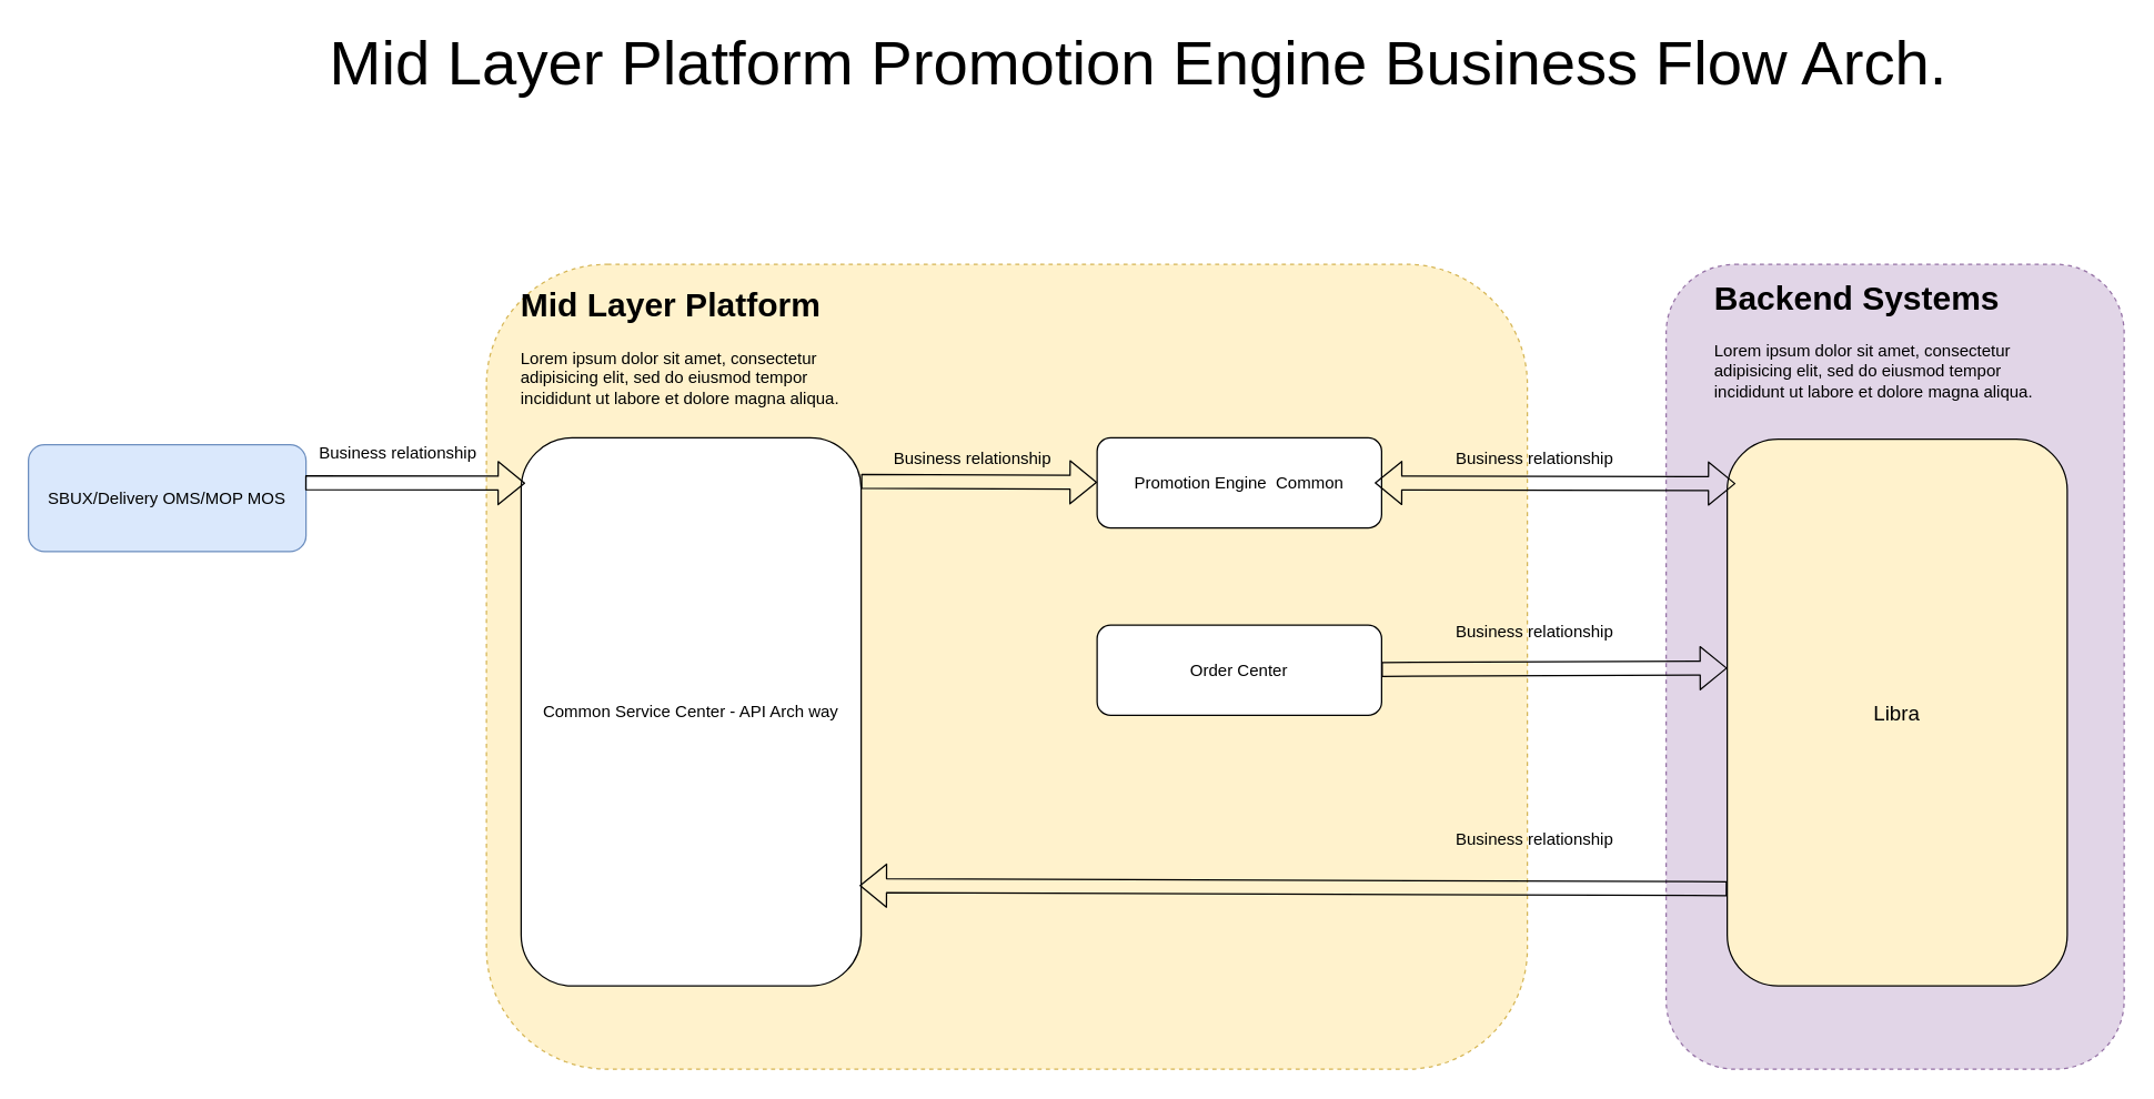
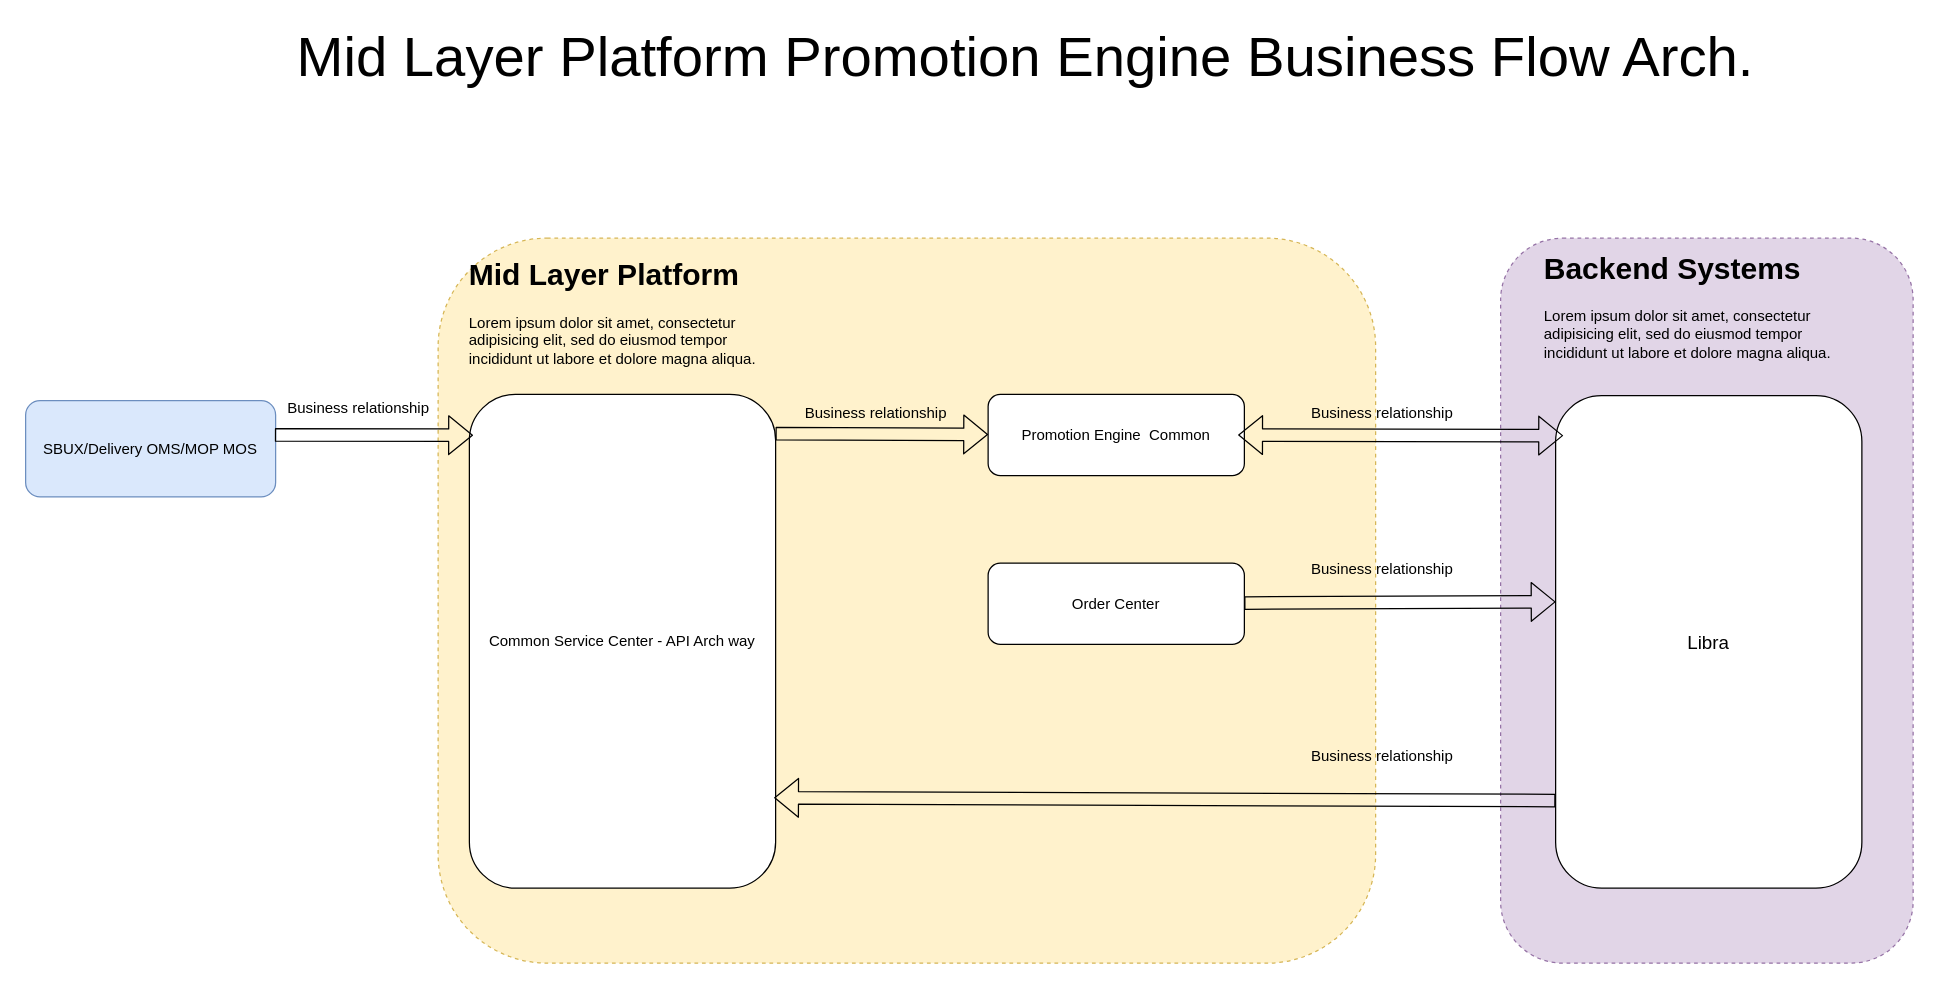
  <mxCell id="0" />
  <mxCell id="1" parent="0" />
  <mxCell id="2" value="SBUX/Delivery OMS/MOP MOS" parent="1" vertex="1" style="rounded=1;whiteSpace=wrap;html=1;fillColor=#dae8fc;strokeColor=#6c8ebf;"><mxGeometry as="geometry" height="77" width="200" y="320" x="20" /></mxCell>
  <mxCell id="3" value="" parent="1" vertex="1" style="rounded=1;whiteSpace=wrap;html=1;dashed=1;fillColor=#fff2cc;strokeColor=#d6b656;"><mxGeometry as="geometry" height="580" width="750" y="190" x="350" /></mxCell>
  <mxCell id="4" value="&lt;h1&gt;Mid Layer Platform&lt;/h1&gt;&lt;p&gt;Lorem ipsum dolor sit amet, consectetur adipisicing elit, sed do eiusmod tempor incididunt ut labore et dolore magna aliqua.&lt;/p&gt;" parent="1" vertex="1" style="text;html=1;strokeColor=none;fillColor=none;spacing=5;spacingTop=-20;whiteSpace=wrap;overflow=hidden;rounded=0;dashed=1;"><mxGeometry as="geometry" height="120" width="250" y="200" x="370" /></mxCell>
  <mxCell id="5" value="Common Service Center - API Arch way" parent="1" vertex="1" style="rounded=1;whiteSpace=wrap;html=1;"><mxGeometry as="geometry" height="395" width="245" y="315" x="375" /></mxCell>
  <mxCell id="6" value="Promotion Engine&amp;nbsp; Common " parent="1" vertex="1" style="rounded=1;whiteSpace=wrap;html=1;"><mxGeometry as="geometry" height="65" width="205" y="315" x="790" /></mxCell>
  <mxCell id="7" value="Order Center " parent="1" vertex="1" style="rounded=1;whiteSpace=wrap;html=1;"><mxGeometry as="geometry" height="65" width="205" y="450" x="790" /></mxCell>
  <mxCell id="8" value="" parent="1" vertex="1" style="rounded=1;whiteSpace=wrap;html=1;dashed=1;fillColor=#e1d5e7;strokeColor=#9673a6;"><mxGeometry as="geometry" height="580" width="330" y="190" x="1200" /></mxCell>
  <mxCell id="9" value="&lt;h1&gt;Backend Systems&lt;/h1&gt;&lt;p&gt;Lorem ipsum dolor sit amet, consectetur adipisicing elit, sed do eiusmod tempor incididunt ut labore et dolore magna aliqua.&lt;/p&gt;" parent="1" vertex="1" style="text;html=1;strokeColor=none;fillColor=none;spacing=5;spacingTop=-20;whiteSpace=wrap;overflow=hidden;rounded=0;dashed=1;"><mxGeometry as="geometry" height="120" width="250" y="195" x="1230" /></mxCell>
- <mxCell id="10" value="&lt;font style=&quot;font-size: 15px&quot;&gt;Libra&lt;/font&gt;" parent="1" vertex="1" style="rounded=1;whiteSpace=wrap;html=1;fillColor=#fff2cc;"><mxGeometry as="geometry" height="394" width="245" y="316" x="1244" /></mxCell>
+ <mxCell id="10" value="&lt;font style=&quot;font-size: 15px&quot;&gt;Libra&lt;/font&gt;" parent="1" vertex="1" style="rounded=1;whiteSpace=wrap;html=1;"><mxGeometry as="geometry" height="394" width="245" y="316" x="1244" /></mxCell>
  <mxCell id="11" value="Mid Layer Platform Promotion Engine Business Flow Arch." parent="1" vertex="1" style="text;html=1;strokeColor=none;fillColor=none;align=center;verticalAlign=middle;whiteSpace=wrap;rounded=0;fontSize=45;"><mxGeometry as="geometry" height="50" width="1180" y="20" x="230" /></mxCell>
  <mxCell id="12" value="" parent="1" style="shape=flexArrow;endArrow=classic;html=1;fontSize=45;exitX=0.997;exitY=0.629;exitDx=0;exitDy=0;exitPerimeter=0;entryX=0.012;entryY=0.136;entryDx=0;entryDy=0;entryPerimeter=0;" edge="1"><mxGeometry as="geometry" height="50" width="50" relative="1"><mxPoint as="sourcePoint" y="347.433" x="219.4" /><mxPoint as="targetPoint" y="347.72" x="377.94" /></mxGeometry></mxCell>
  <mxCell id="13" value="" parent="1" style="shape=flexArrow;endArrow=classic;html=1;fontSize=45;exitX=0.997;exitY=0.629;exitDx=0;exitDy=0;exitPerimeter=0;" target="6" edge="1"><mxGeometry as="geometry" height="50" width="50" relative="1"><mxPoint as="sourcePoint" y="346.433" x="619.9" /><mxPoint as="targetPoint" y="347" x="750" /></mxGeometry></mxCell>
  <mxCell id="14" value="" parent="1" style="shape=flexArrow;endArrow=classic;startArrow=classic;html=1;fontSize=45;" edge="1"><mxGeometry as="geometry" height="50" width="50" relative="1"><mxPoint as="sourcePoint" y="347.5" x="990" /><mxPoint as="targetPoint" y="348" x="1250" /></mxGeometry></mxCell>
  <mxCell id="15" value="Business relationship" parent="1" vertex="1" style="text;strokeColor=none;fillColor=none;html=1;fontSize=12;fontStyle=0;verticalAlign=middle;align=center;"><mxGeometry as="geometry" height="30" width="130" y="315" x="1040" /></mxCell>
  <mxCell id="16" value="Business relationship" parent="1" vertex="1" style="text;strokeColor=none;fillColor=none;html=1;fontSize=12;fontStyle=0;verticalAlign=middle;align=center;"><mxGeometry as="geometry" height="30" width="130" y="311" x="221" /></mxCell>
  <mxCell id="17" value="Business relationship" parent="1" vertex="1" style="text;strokeColor=none;fillColor=none;html=1;fontSize=12;fontStyle=0;verticalAlign=middle;align=center;"><mxGeometry as="geometry" height="30" width="130" y="315" x="635" /></mxCell>
  <mxCell id="18" value="Business relationship" parent="1" vertex="1" style="text;strokeColor=none;fillColor=none;html=1;fontSize=12;fontStyle=0;verticalAlign=middle;align=center;"><mxGeometry as="geometry" height="30" width="130" y="440" x="1040" /></mxCell>
  <mxCell id="19" value="" parent="1" style="shape=flexArrow;endArrow=classic;html=1;fontSize=45;exitX=0.997;exitY=0.629;exitDx=0;exitDy=0;exitPerimeter=0;" edge="1"><mxGeometry as="geometry" height="50" width="50" relative="1"><mxPoint as="sourcePoint" y="481.933" x="994.9" /><mxPoint as="targetPoint" y="481" x="1244" /></mxGeometry></mxCell>
  <mxCell id="20" value="" parent="1" style="shape=flexArrow;endArrow=classic;html=1;fontSize=45;exitX=0.997;exitY=0.629;exitDx=0;exitDy=0;exitPerimeter=0;entryX=0.995;entryY=0.817;entryDx=0;entryDy=0;entryPerimeter=0;" target="5" edge="1"><mxGeometry as="geometry" height="50" width="50" relative="1"><mxPoint as="sourcePoint" y="639.933" x="1243.9" /><mxPoint as="targetPoint" y="649" x="854" /></mxGeometry></mxCell>
  <mxCell id="21" value="Business relationship" parent="1" vertex="1" style="text;strokeColor=none;fillColor=none;html=1;fontSize=12;fontStyle=0;verticalAlign=middle;align=center;"><mxGeometry as="geometry" height="30" width="130" y="590" x="1040" /></mxCell>
